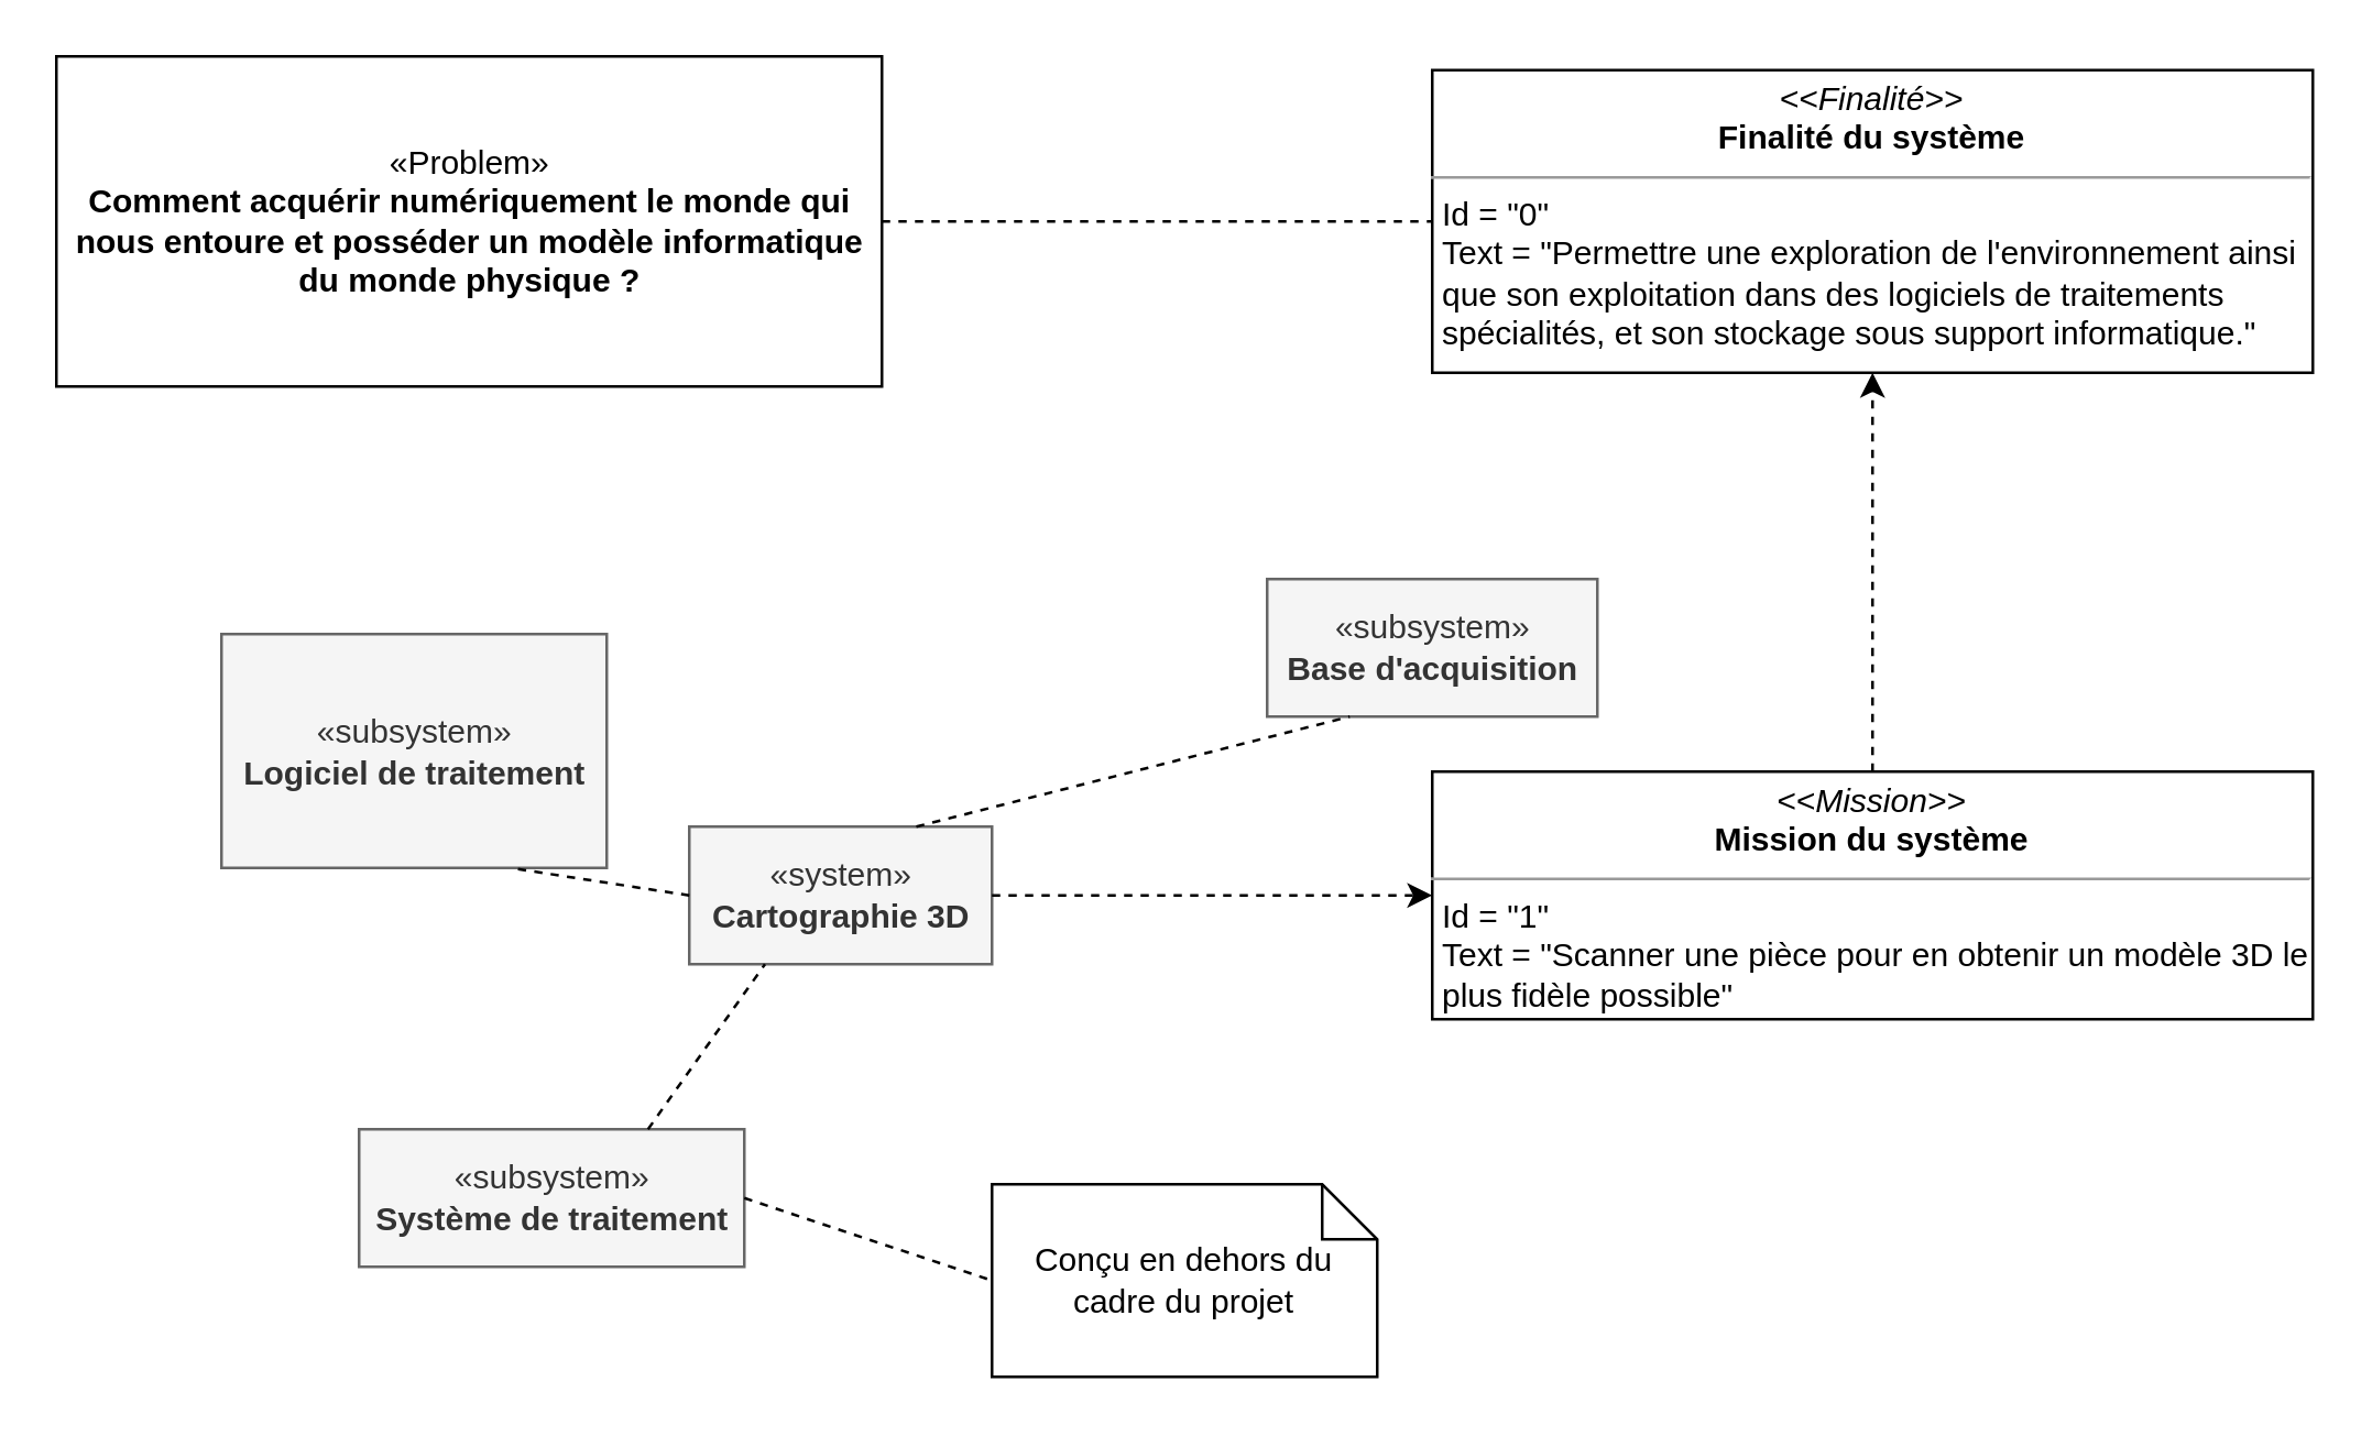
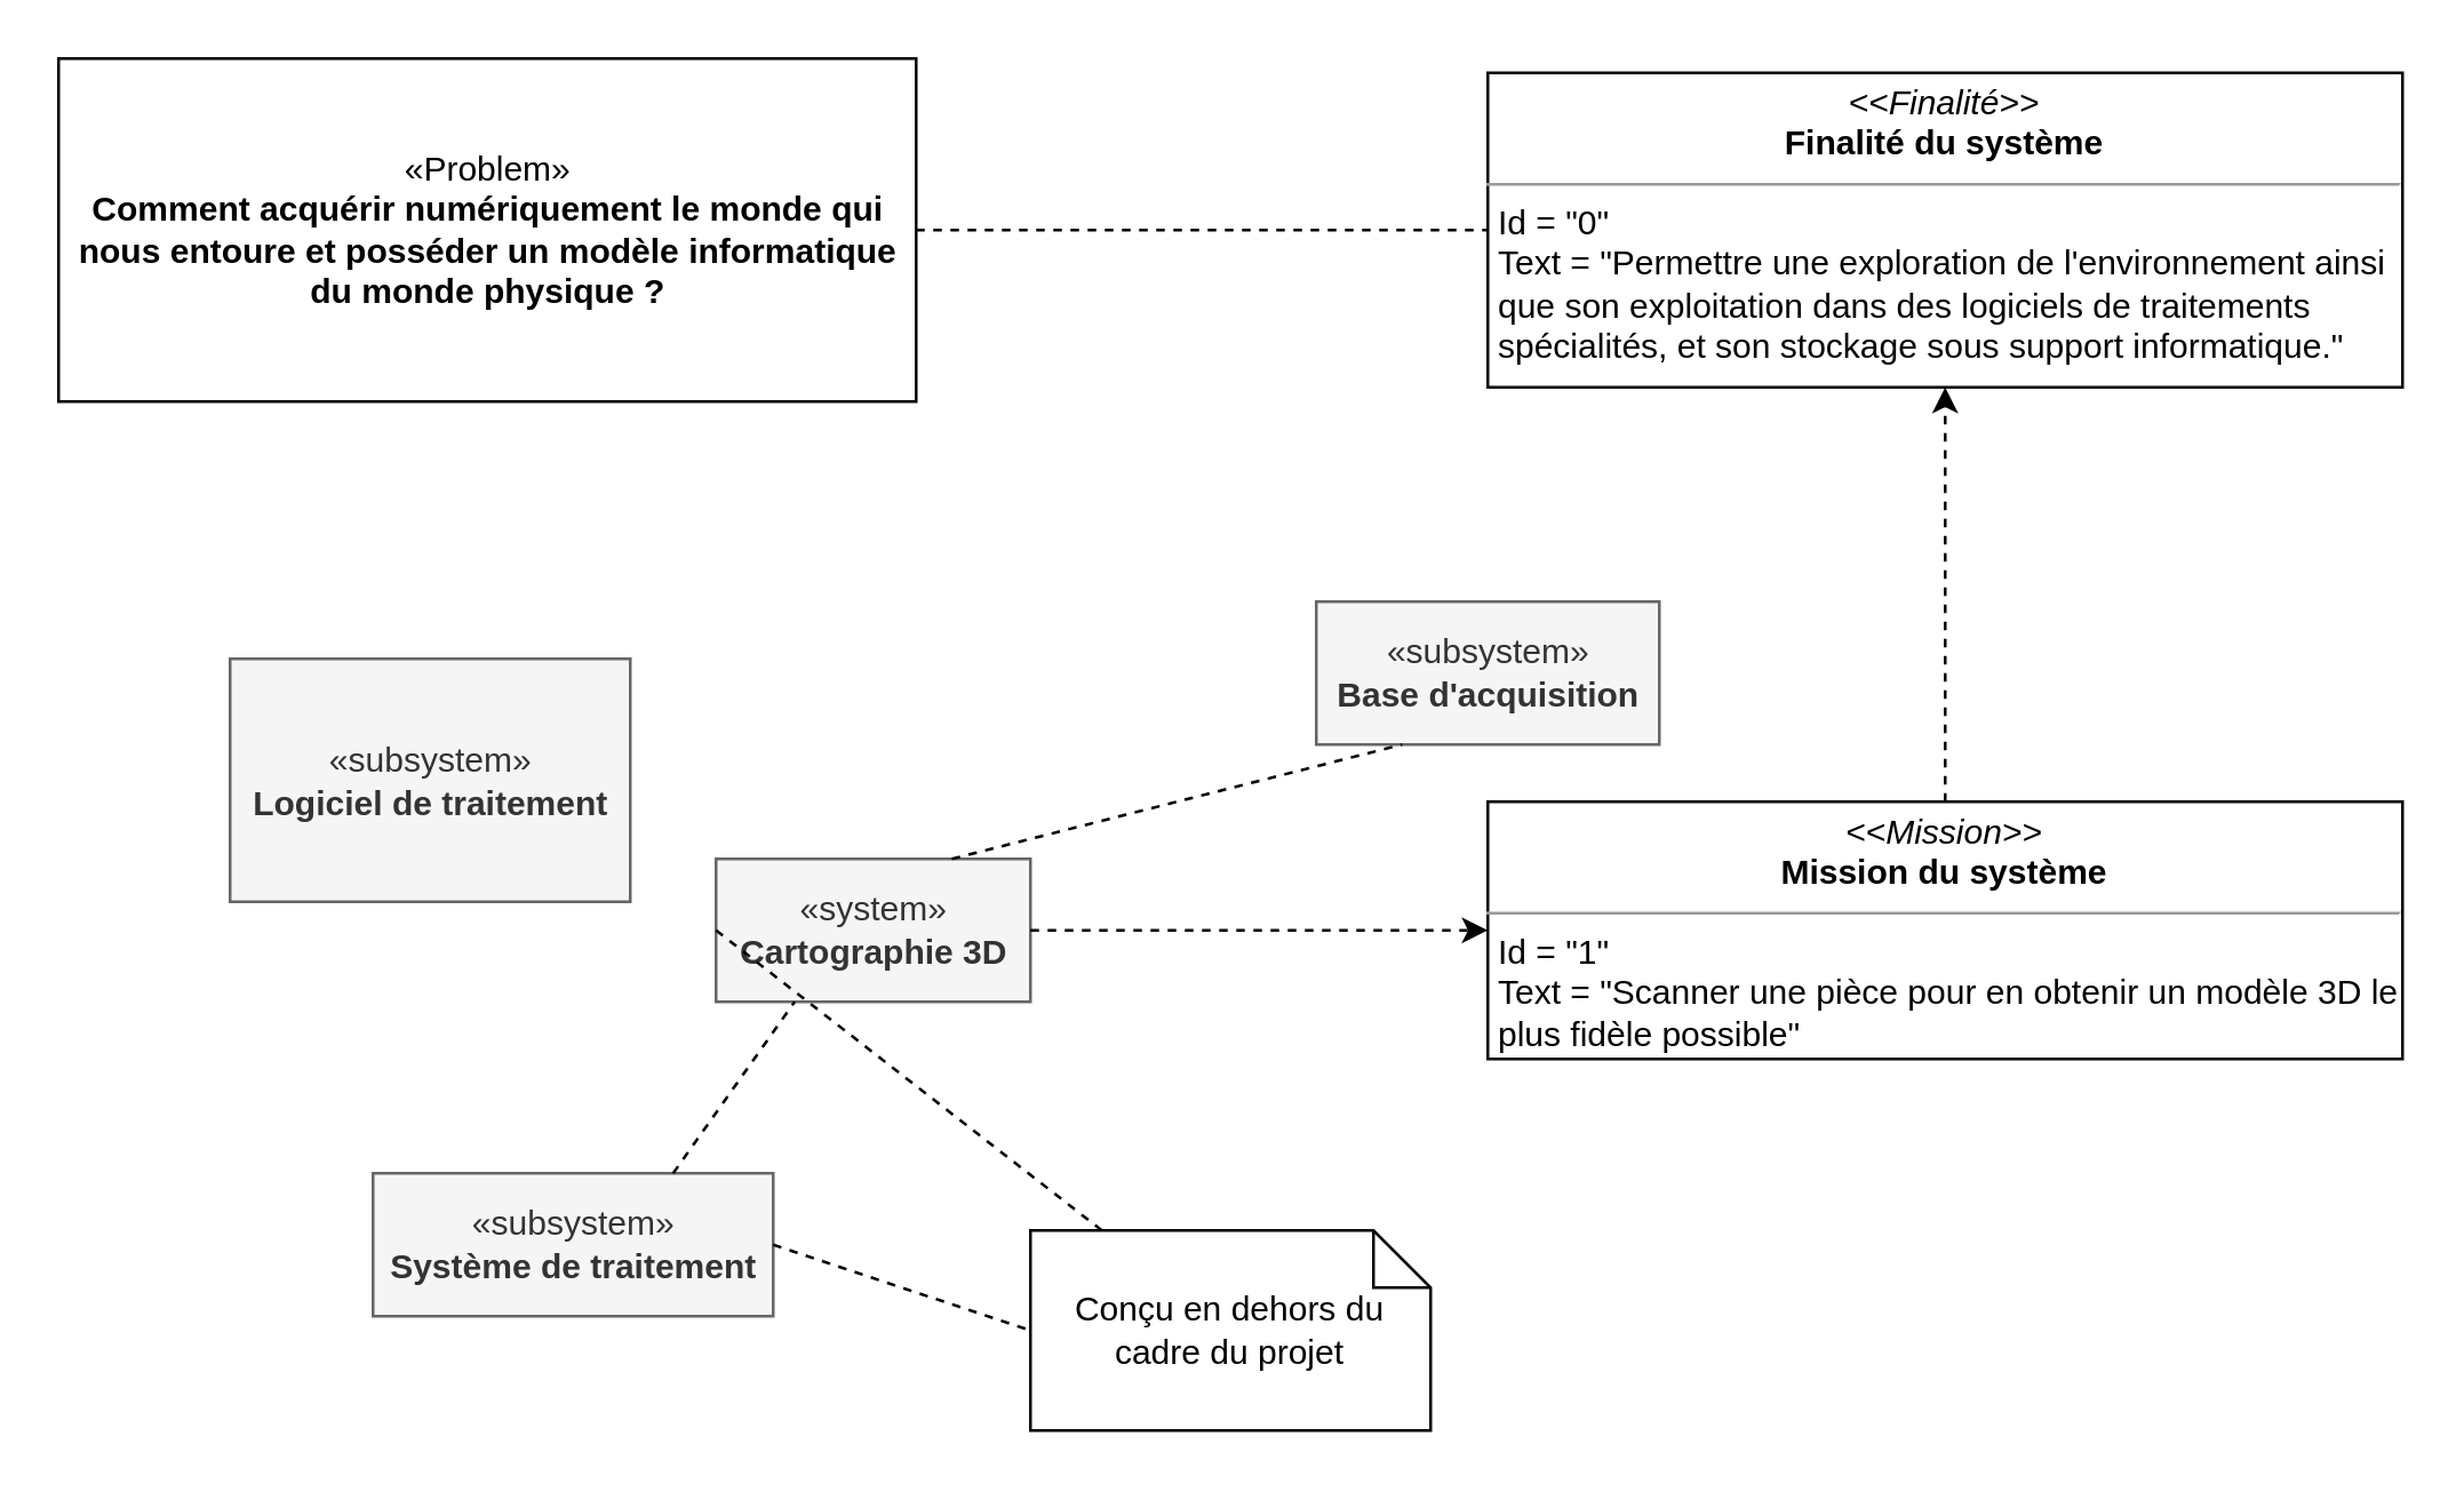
  <mxCell id="0" />
  <mxCell id="1" parent="0" />
  <mxCell id="2" value="&lt;p style=&quot;margin: 0px ; margin-top: 4px ; text-align: center&quot;&gt;&lt;i&gt;&amp;lt;&amp;lt;Mission&amp;gt;&amp;gt;&lt;/i&gt;&lt;br&gt;&lt;b&gt;Mission du système&lt;/b&gt;&lt;/p&gt;&lt;hr size=&quot;1&quot;&gt;&lt;p style=&quot;margin: 0px ; margin-left: 4px&quot;&gt;Id = &quot;1&quot;&lt;/p&gt;&lt;p style=&quot;margin: 0px ; margin-left: 4px&quot;&gt;Text = &quot;Scanner une pièce pour en obtenir un modèle 3D le&lt;br&gt;plus fidèle&amp;nbsp;&lt;span&gt;possible&quot;&lt;/span&gt;&lt;/p&gt;" style="verticalAlign=top;align=left;overflow=fill;fontSize=12;fontFamily=Helvetica;html=1;" vertex="1" parent="1"><mxGeometry x="520" y="280" width="320" height="90" as="geometry" /></mxCell>
  <mxCell id="3" value="&lt;p style=&quot;margin: 0px ; margin-top: 4px ; text-align: center&quot;&gt;&lt;i&gt;&amp;lt;&amp;lt;Finalité&amp;gt;&amp;gt;&lt;/i&gt;&lt;br&gt;&lt;b&gt;Finalité du système&lt;/b&gt;&lt;/p&gt;&lt;hr size=&quot;1&quot;&gt;&lt;p style=&quot;margin: 0px ; margin-left: 4px&quot;&gt;Id = &quot;0&quot;&lt;/p&gt;&lt;p style=&quot;margin: 0px ; margin-left: 4px&quot;&gt;Text = &quot;Permettre une exploration de l'environnement ainsi&lt;br&gt;que son exploitation dans des logiciels de traitements&lt;br&gt;spécialités, et son stockage sous support informatique.&quot;&lt;/p&gt;" style="verticalAlign=top;align=left;overflow=fill;fontSize=12;fontFamily=Helvetica;html=1;" vertex="1" parent="1"><mxGeometry x="520" y="25" width="320" height="110" as="geometry" /></mxCell>
  <mxCell id="4" value="" style="endArrow=classic;html=1;entryX=0.5;entryY=1;entryDx=0;entryDy=0;exitX=0.5;exitY=0;exitDx=0;exitDy=0;dashed=1;" edge="1" parent="1" source="2" target="3"><mxGeometry width="50" height="50" relative="1" as="geometry"><mxPoint x="390" y="300" as="sourcePoint" /><mxPoint x="440" y="250" as="targetPoint" /></mxGeometry></mxCell>
  <mxCell id="5" value="«Problem»&lt;br&gt;&lt;b&gt;Comment acquérir numériquement le monde qui&lt;br&gt;nous entoure et posséder un modèle informatique&lt;br&gt;du monde physique ?&lt;br&gt;&lt;/b&gt;" style="html=1;" vertex="1" parent="1"><mxGeometry x="20" y="20" width="300" height="120" as="geometry" /></mxCell>
  <mxCell id="6" value="" style="endArrow=none;dashed=1;html=1;entryX=0;entryY=0.5;entryDx=0;entryDy=0;exitX=1;exitY=0.5;exitDx=0;exitDy=0;" edge="1" parent="1" source="5" target="3"><mxGeometry width="50" height="50" relative="1" as="geometry"><mxPoint x="390" y="190" as="sourcePoint" /><mxPoint x="440" y="140" as="targetPoint" /></mxGeometry></mxCell>
  <mxCell id="7" value="«system»&lt;br&gt;&lt;b&gt;Cartographie 3D&lt;/b&gt;" style="html=1;fillColor=#f5f5f5;strokeColor=#666666;fontColor=#333333;" vertex="1" parent="1"><mxGeometry x="250" y="300" width="110" height="50" as="geometry" /></mxCell>
  <mxCell id="8" value="«subsystem»&lt;br&gt;&lt;b&gt;Base d'acquisition&lt;/b&gt;" style="html=1;fillColor=#f5f5f5;strokeColor=#666666;fontColor=#333333;" vertex="1" parent="1"><mxGeometry x="460" y="210" width="120" height="50" as="geometry" /></mxCell>
  <mxCell id="9" value="«subsystem»&lt;br&gt;&lt;b&gt;Logiciel de traitement&lt;/b&gt;" style="html=1;fillColor=#f5f5f5;strokeColor=#666666;fontColor=#333333;" vertex="1" parent="1"><mxGeometry x="80" y="230" width="140" height="85" as="geometry" /></mxCell>
  <mxCell id="10" value="«subsystem»&lt;br&gt;&lt;b&gt;Système de traitement&lt;/b&gt;" style="html=1;fillColor=#f5f5f5;strokeColor=#666666;fontColor=#333333;" vertex="1" parent="1"><mxGeometry x="130" y="410" width="140" height="50" as="geometry" /></mxCell>
  <mxCell id="11" value="" style="endArrow=classic;html=1;dashed=1;entryX=0;entryY=0.5;entryDx=0;entryDy=0;exitX=1;exitY=0.5;exitDx=0;exitDy=0;" edge="1" parent="1" source="7" target="2"><mxGeometry width="50" height="50" relative="1" as="geometry"><mxPoint x="430" y="460" as="sourcePoint" /><mxPoint x="480" y="410" as="targetPoint" /></mxGeometry></mxCell>
  <mxCell id="12" value="" style="endArrow=none;dashed=1;html=1;exitX=0.75;exitY=0;exitDx=0;exitDy=0;entryX=0.25;entryY=1;entryDx=0;entryDy=0;" edge="1" parent="1" source="10" target="7"><mxGeometry width="50" height="50" relative="1" as="geometry"><mxPoint x="430" y="460" as="sourcePoint" /><mxPoint x="480" y="410" as="targetPoint" /></mxGeometry></mxCell>
  <mxCell id="13" value="" style="endArrow=none;dashed=1;html=1;entryX=0.25;entryY=1;entryDx=0;entryDy=0;exitX=0.75;exitY=0;exitDx=0;exitDy=0;" edge="1" parent="1" source="7" target="8"><mxGeometry width="50" height="50" relative="1" as="geometry"><mxPoint x="430" y="460" as="sourcePoint" /><mxPoint x="480" y="410" as="targetPoint" /></mxGeometry></mxCell>
- <mxCell id="14" value="" style="endArrow=none;dashed=1;html=1;entryX=0.75;entryY=1;entryDx=0;entryDy=0;exitX=0;exitY=0.5;exitDx=0;exitDy=0;" edge="1" parent="1" source="7" target="9"><mxGeometry width="50" height="50" relative="1" as="geometry"><mxPoint x="430" y="460" as="sourcePoint" /><mxPoint x="480" y="410" as="targetPoint" /></mxGeometry></mxCell>
+ <mxCell id="14" value="" style="endArrow=none;dashed=1;html=1;exitX=0;exitY=0.5;exitDx=0;exitDy=0;" edge="1" parent="1" source="7" target="15"><mxGeometry width="50" height="50" relative="1" as="geometry"><mxPoint x="430" y="460" as="sourcePoint" /><mxPoint x="480" y="410" as="targetPoint" /></mxGeometry></mxCell>
  <mxCell id="15" value="Conçu en dehors du cadre du projet" style="shape=note;size=20;whiteSpace=wrap;html=1;" vertex="1" parent="1"><mxGeometry x="360" y="430" width="140" height="70" as="geometry" /></mxCell>
  <mxCell id="16" value="" style="endArrow=none;dashed=1;html=1;entryX=0;entryY=0.5;entryDx=0;entryDy=0;entryPerimeter=0;exitX=1;exitY=0.5;exitDx=0;exitDy=0;" edge="1" parent="1" source="10" target="15"><mxGeometry width="50" height="50" relative="1" as="geometry"><mxPoint x="260" y="550" as="sourcePoint" /><mxPoint x="310" y="500" as="targetPoint" /></mxGeometry></mxCell>
